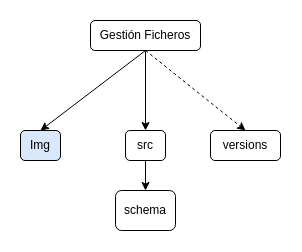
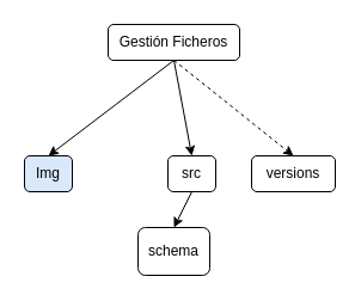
  <mxCell id="0" />
  <mxCell id="1" parent="0" />
  <mxCell id="2" style="edgeStyle=none;html=1;exitX=0.5;exitY=1;exitDx=0;exitDy=0;entryX=0.5;entryY=0;entryDx=0;entryDy=0;" parent="1" source="5" target="8" edge="1"><mxGeometry relative="1" as="geometry" /></mxCell>
  <mxCell id="3" style="edgeStyle=none;html=1;exitX=0.5;exitY=1;exitDx=0;exitDy=0;entryX=0.5;entryY=0;entryDx=0;entryDy=0;" parent="1" source="5" target="6" edge="1"><mxGeometry relative="1" as="geometry" /></mxCell>
  <mxCell id="4" style="edgeStyle=none;html=1;exitX=0.5;exitY=1;exitDx=0;exitDy=0;entryX=0.5;entryY=0;entryDx=0;entryDy=0;dashed=1;" parent="1" source="5" target="9" edge="1"><mxGeometry relative="1" as="geometry" /></mxCell>
  <mxCell id="5" value="Gestión Ficheros" style="rounded=1;whiteSpace=wrap;html=1;" parent="1" vertex="1"><mxGeometry x="90" y="20" width="110" height="30" as="geometry" /></mxCell>
  <mxCell id="6" value="Img&lt;br&gt;" style="rounded=1;whiteSpace=wrap;html=1;fillColor=#dae8fc;" parent="1" vertex="1"><mxGeometry x="20" y="130" width="40" height="30" as="geometry" /></mxCell>
  <mxCell id="7" style="edgeStyle=none;html=1;exitX=0.5;exitY=1;exitDx=0;exitDy=0;entryX=0.5;entryY=0;entryDx=0;entryDy=0;" parent="1" source="8" target="10" edge="1"><mxGeometry relative="1" as="geometry" /></mxCell>
- <mxCell id="8" value="src" style="rounded=1;whiteSpace=wrap;html=1;" parent="1" vertex="1"><mxGeometry x="125" y="130" width="40" height="30" as="geometry" /></mxCell>
+ <mxCell id="8" value="src" style="rounded=1;whiteSpace=wrap;html=1;" parent="1" vertex="1"><mxGeometry x="140" y="130" width="40" height="30" as="geometry" /></mxCell>
  <mxCell id="9" value="versions" style="rounded=1;whiteSpace=wrap;html=1;" parent="1" vertex="1"><mxGeometry x="210" y="130" width="70" height="30" as="geometry" /></mxCell>
  <mxCell id="10" value="schema" style="rounded=1;whiteSpace=wrap;html=1;" parent="1" vertex="1"><mxGeometry x="115" y="190" width="60" height="40" as="geometry" /></mxCell>
